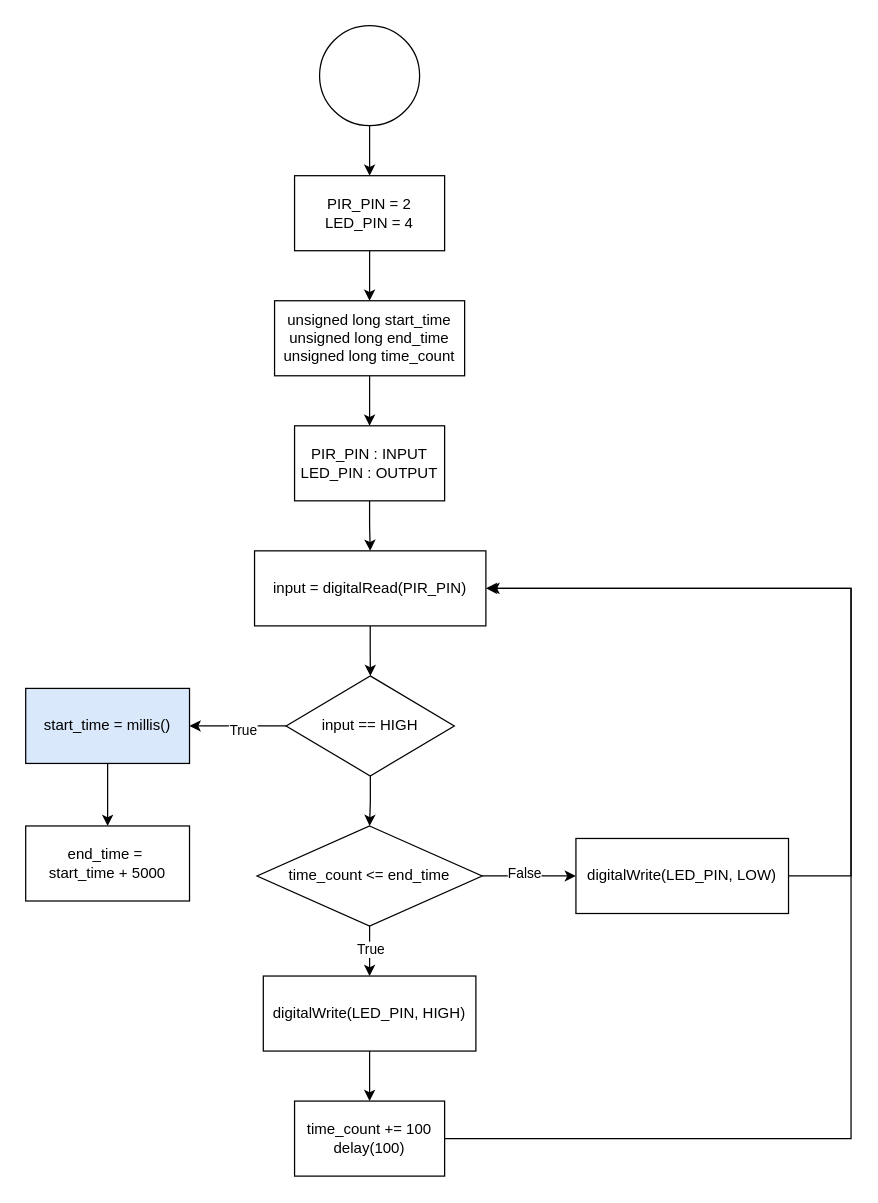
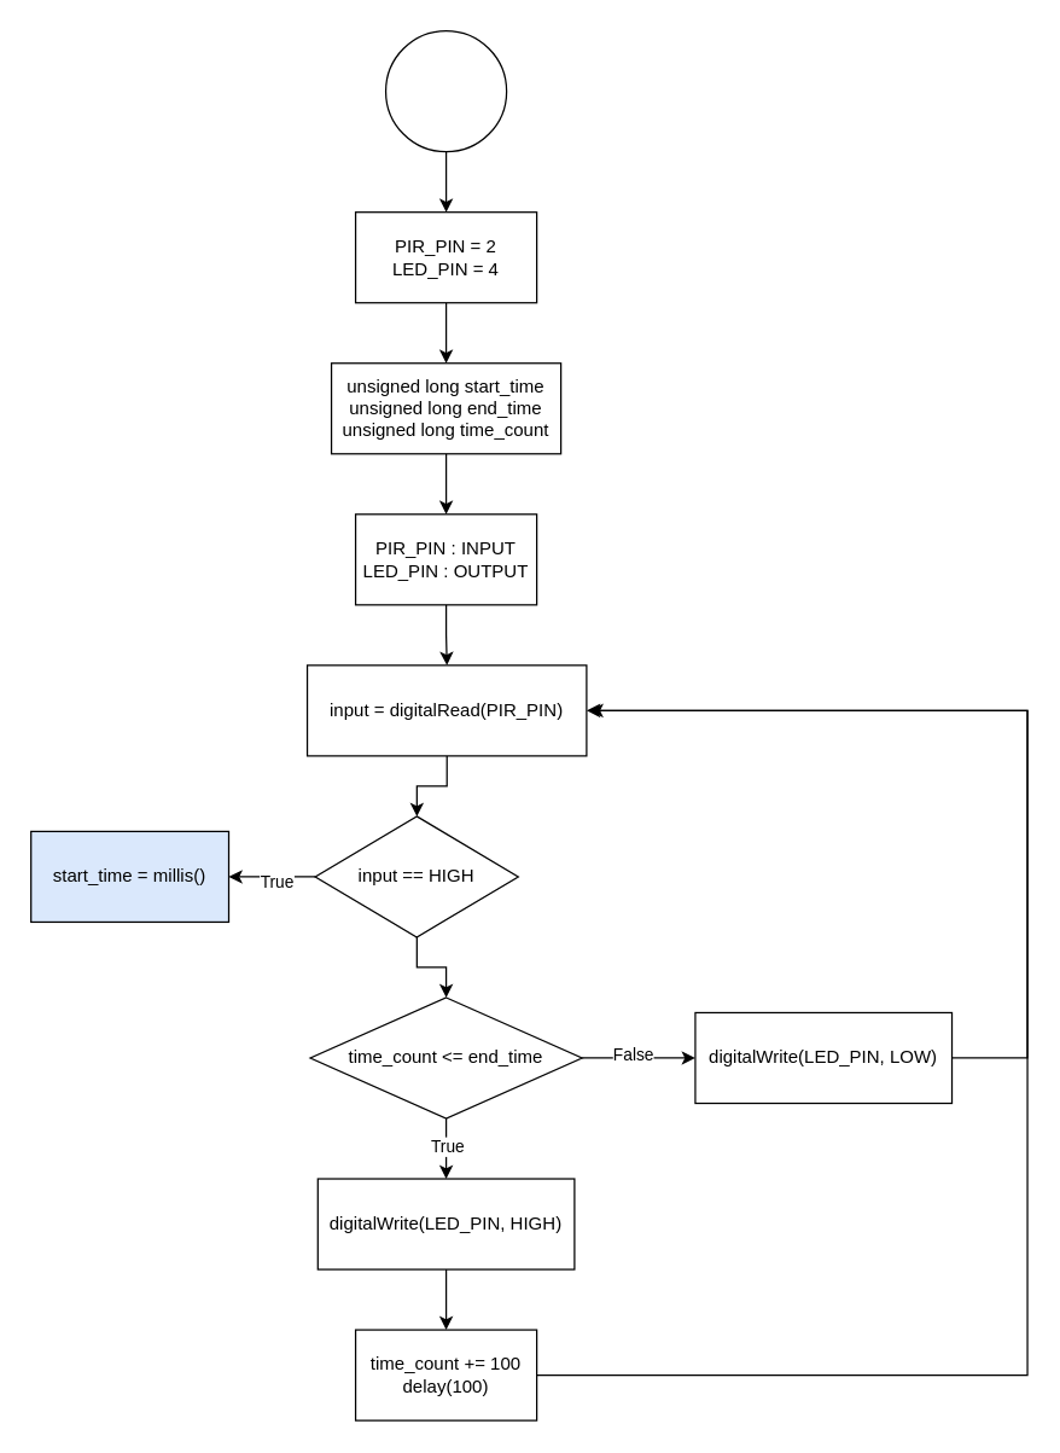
  <mxCell id="0" />
  <mxCell id="1" parent="0" />
  <mxCell id="2" value="" style="edgeStyle=orthogonalEdgeStyle;rounded=0;orthogonalLoop=1;jettySize=auto;html=1;" edge="1" parent="1" source="3" target="5"><mxGeometry relative="1" as="geometry" /></mxCell>
  <mxCell id="3" value="" style="ellipse;whiteSpace=wrap;html=1;aspect=fixed;" vertex="1" parent="1"><mxGeometry x="255" y="20" width="80" height="80" as="geometry" /></mxCell>
  <mxCell id="4" value="" style="edgeStyle=orthogonalEdgeStyle;rounded=0;orthogonalLoop=1;jettySize=auto;html=1;" edge="1" parent="1" source="5" target="15"><mxGeometry relative="1" as="geometry"><mxPoint x="310" y="240" as="targetPoint" /></mxGeometry></mxCell>
  <mxCell id="5" value="PIR_PIN = 2&lt;div&gt;LED_PIN = 4&lt;/div&gt;" style="whiteSpace=wrap;html=1;" vertex="1" parent="1"><mxGeometry x="235" y="140" width="120" height="60" as="geometry" /></mxCell>
  <mxCell id="6" value="" style="edgeStyle=orthogonalEdgeStyle;rounded=0;orthogonalLoop=1;jettySize=auto;html=1;" edge="1" parent="1" source="7" target="9"><mxGeometry relative="1" as="geometry" /></mxCell>
  <mxCell id="7" value="PIR_PIN : INPUT&lt;div&gt;LED_PIN : OUTPUT&lt;/div&gt;" style="whiteSpace=wrap;html=1;" vertex="1" parent="1"><mxGeometry x="235" y="340" width="120" height="60" as="geometry" /></mxCell>
  <mxCell id="8" value="" style="edgeStyle=orthogonalEdgeStyle;rounded=0;orthogonalLoop=1;jettySize=auto;html=1;" edge="1" parent="1" source="9" target="13"><mxGeometry relative="1" as="geometry" /></mxCell>
  <mxCell id="9" value="input = digitalRead(PIR_PIN)" style="whiteSpace=wrap;html=1;" vertex="1" parent="1"><mxGeometry x="203" y="440" width="185" height="60" as="geometry" /></mxCell>
  <mxCell id="10" value="" style="edgeStyle=orthogonalEdgeStyle;rounded=0;orthogonalLoop=1;jettySize=auto;html=1;" edge="1" parent="1" source="13" target="17"><mxGeometry relative="1" as="geometry" /></mxCell>
  <mxCell id="11" value="True" style="edgeLabel;html=1;align=center;verticalAlign=middle;resizable=0;points=[];" vertex="1" connectable="0" parent="10"><mxGeometry x="-0.092" y="3" relative="1" as="geometry"><mxPoint as="offset" /></mxGeometry></mxCell>
  <mxCell id="12" value="" style="edgeStyle=orthogonalEdgeStyle;rounded=0;orthogonalLoop=1;jettySize=auto;html=1;" edge="1" parent="1" source="13" target="23"><mxGeometry relative="1" as="geometry" /></mxCell>
- <mxCell id="13" value="input == HIGH" style="rhombus;whiteSpace=wrap;html=1;" vertex="1" parent="1"><mxGeometry x="228.25" y="540" width="134.5" height="80" as="geometry" /></mxCell>
+ <mxCell id="13" value="input == HIGH" style="rhombus;whiteSpace=wrap;html=1;" vertex="1" parent="1"><mxGeometry x="208.25" y="540" width="134.5" height="80" as="geometry" /></mxCell>
  <mxCell id="14" style="edgeStyle=orthogonalEdgeStyle;rounded=0;orthogonalLoop=1;jettySize=auto;html=1;exitX=0.5;exitY=1;exitDx=0;exitDy=0;entryX=0.5;entryY=0;entryDx=0;entryDy=0;" edge="1" parent="1" source="15" target="7"><mxGeometry relative="1" as="geometry" /></mxCell>
  <mxCell id="15" value="unsigned long start_time&lt;div&gt;unsigned long end_time&lt;br&gt;&lt;/div&gt;&lt;div&gt;unsigned long time_count&lt;br&gt;&lt;/div&gt;" style="rounded=0;whiteSpace=wrap;html=1;strokeColor=#000000;" vertex="1" parent="1"><mxGeometry x="219" y="240" width="152" height="60" as="geometry" /></mxCell>
- <mxCell id="16" value="" style="edgeStyle=orthogonalEdgeStyle;rounded=0;orthogonalLoop=1;jettySize=auto;html=1;" edge="1" parent="1" source="17" target="18"><mxGeometry relative="1" as="geometry" /></mxCell>
  <mxCell id="17" value="start_time = millis()" style="whiteSpace=wrap;html=1;fillColor=#dae8fc;" vertex="1" parent="1"><mxGeometry x="20" y="550" width="131" height="60" as="geometry" /></mxCell>
- <mxCell id="18" value="end_time =&amp;nbsp;&lt;div&gt;start_time + 5000&lt;/div&gt;" style="whiteSpace=wrap;html=1;" vertex="1" parent="1"><mxGeometry x="20" y="660" width="131" height="60" as="geometry" /></mxCell>
  <mxCell id="19" value="" style="edgeStyle=orthogonalEdgeStyle;rounded=0;orthogonalLoop=1;jettySize=auto;html=1;" edge="1" parent="1" source="23" target="25"><mxGeometry relative="1" as="geometry" /></mxCell>
  <mxCell id="20" value="True" style="edgeLabel;html=1;align=center;verticalAlign=middle;resizable=0;points=[];" vertex="1" connectable="0" parent="19"><mxGeometry x="-0.108" relative="1" as="geometry"><mxPoint as="offset" /></mxGeometry></mxCell>
  <mxCell id="21" value="" style="edgeStyle=orthogonalEdgeStyle;rounded=0;orthogonalLoop=1;jettySize=auto;html=1;" edge="1" parent="1" source="23" target="29"><mxGeometry relative="1" as="geometry" /></mxCell>
  <mxCell id="22" value="False" style="edgeLabel;html=1;align=center;verticalAlign=middle;resizable=0;points=[];" vertex="1" connectable="0" parent="21"><mxGeometry x="-0.116" y="3" relative="1" as="geometry"><mxPoint as="offset" /></mxGeometry></mxCell>
  <mxCell id="23" value="time_count &amp;lt;= end_time" style="rhombus;whiteSpace=wrap;html=1;" vertex="1" parent="1"><mxGeometry x="205" y="660" width="180" height="80" as="geometry" /></mxCell>
  <mxCell id="24" value="" style="edgeStyle=orthogonalEdgeStyle;rounded=0;orthogonalLoop=1;jettySize=auto;html=1;" edge="1" parent="1" source="25" target="27"><mxGeometry relative="1" as="geometry" /></mxCell>
  <mxCell id="25" value="digitalWrite(LED_PIN, HIGH)" style="whiteSpace=wrap;html=1;" vertex="1" parent="1"><mxGeometry x="210" y="780" width="170" height="60" as="geometry" /></mxCell>
  <mxCell id="26" style="edgeStyle=orthogonalEdgeStyle;rounded=0;orthogonalLoop=1;jettySize=auto;html=1;exitX=1;exitY=0.5;exitDx=0;exitDy=0;entryX=1;entryY=0.5;entryDx=0;entryDy=0;" edge="1" parent="1" source="27" target="9"><mxGeometry relative="1" as="geometry"><Array as="points"><mxPoint x="680" y="910" /><mxPoint x="680" y="470" /></Array></mxGeometry></mxCell>
  <mxCell id="27" value="time_count += 100&lt;div&gt;delay(100)&lt;/div&gt;" style="whiteSpace=wrap;html=1;" vertex="1" parent="1"><mxGeometry x="235" y="880" width="120" height="60" as="geometry" /></mxCell>
  <mxCell id="28" style="edgeStyle=orthogonalEdgeStyle;rounded=0;orthogonalLoop=1;jettySize=auto;html=1;exitX=1;exitY=0.5;exitDx=0;exitDy=0;" edge="1" parent="1" source="29"><mxGeometry relative="1" as="geometry"><mxPoint x="390" y="470" as="targetPoint" /><Array as="points"><mxPoint x="680" y="700" /><mxPoint x="680" y="470" /></Array></mxGeometry></mxCell>
  <mxCell id="29" value="digitalWrite(LED_PIN, LOW)" style="whiteSpace=wrap;html=1;" vertex="1" parent="1"><mxGeometry x="460" y="670" width="170" height="60" as="geometry" /></mxCell>
